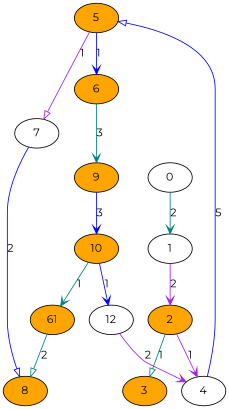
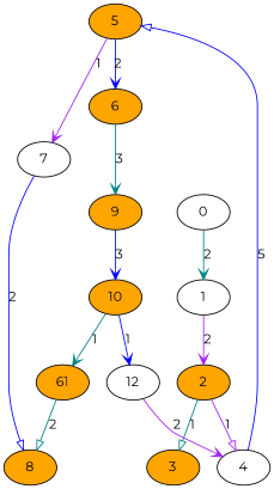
  digraph {
    fontname=Montserrat
    node [fillcolor=orange fontname=Montserrat style=filled]
    edge [arrowhead=vee color=teal fontname=Montserrat]
    n1 [height=0.5 label=61 width=0.75]
    8 [height=0.5 width=0.75]
    2 [height=0.5 width=0.75]
    3 [height=0.5 width=0.75]
    4 [fillcolor=white height=0.5 width=0.75]
    5 [height=0.5 width=0.75]
    6 [height=0.5 width=0.75]
    7 [fillcolor=white height=0.5 width=0.75]
    9 [height=0.5 width=0.75]
    10 [height=0.5 width=0.75]
    12 [fillcolor=white height=0.5 width=0.75]
    1 [fillcolor=white height=0.5 width=0.75]
    0 [fillcolor=white height=0.5 width=0.75]
    n1 -> 8 [arrowhead=onormal label=2]
    2 -> 3 [arrowhead=onormal label=1]
-   2 -> 4 [color=purple label=1]
+   2 -> 4 [arrowhead=onormal color=purple label=1]
    4 -> 5 [arrowhead=onormal color=blue label=5]
-   5 -> 6 [color=blue label=1]
-   5 -> 7 [arrowhead=onormal color=purple label=1]
+   5 -> 6 [color=blue label=2]
+   5 -> 7 [color=purple label=1]
    6 -> 9 [label=3]
    7 -> 8 [arrowhead=onormal color=blue label=2]
    9 -> 10 [color=blue label=3]
    10 -> n1 [label=1]
    10 -> 12 [color=blue label=1]
    12 -> 4 [color=purple label=2]
    1 -> 2 [color=purple label=2]
    0 -> 1 [label=2]
  }
